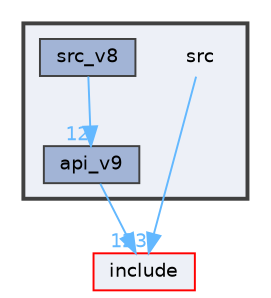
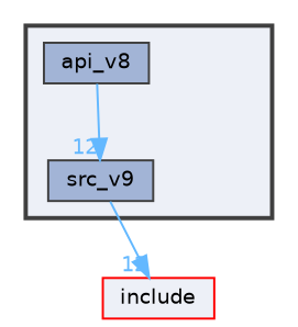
  digraph {
    compound=true
    node [fontname=Helvetica fontsize=10 shape=box color=grey25 fillcolor="#a2b4d6" style=filled]
    edge [color=steelblue1 fontcolor=steelblue1 fontname=Helvetica fontsize=10 headlabel=12 labeldistance=1.5 labelfontname=Helvetica labelfontsize=10]
-   n1 [height=0.2 label=src shape=plaintext width=0.4 color="" fillcolor="" style=""]
-   n2 [height=0.2 label=src_v8 width=0.4]
-   n3 [height=0.2 label=api_v9 width=0.4]
+   n2 [height=0.2 label=api_v8 width=0.4]
+   n3 [height=0.2 label=src_v9 width=0.4]
    n4 [color=red fillcolor="#edf0f7" height=0.2 label=include width=0.4]
    subgraph cluster_1 {
      bgcolor="#edf0f7"
      fontname=Helvetica
      fontsize=10
      pencolor=grey25
      style="filled,bold"
-     n1
      n2
      n3
    }
-   n1 -> n4 [headlabel=83]
    n2 -> n3
    n3 -> n4
  }
